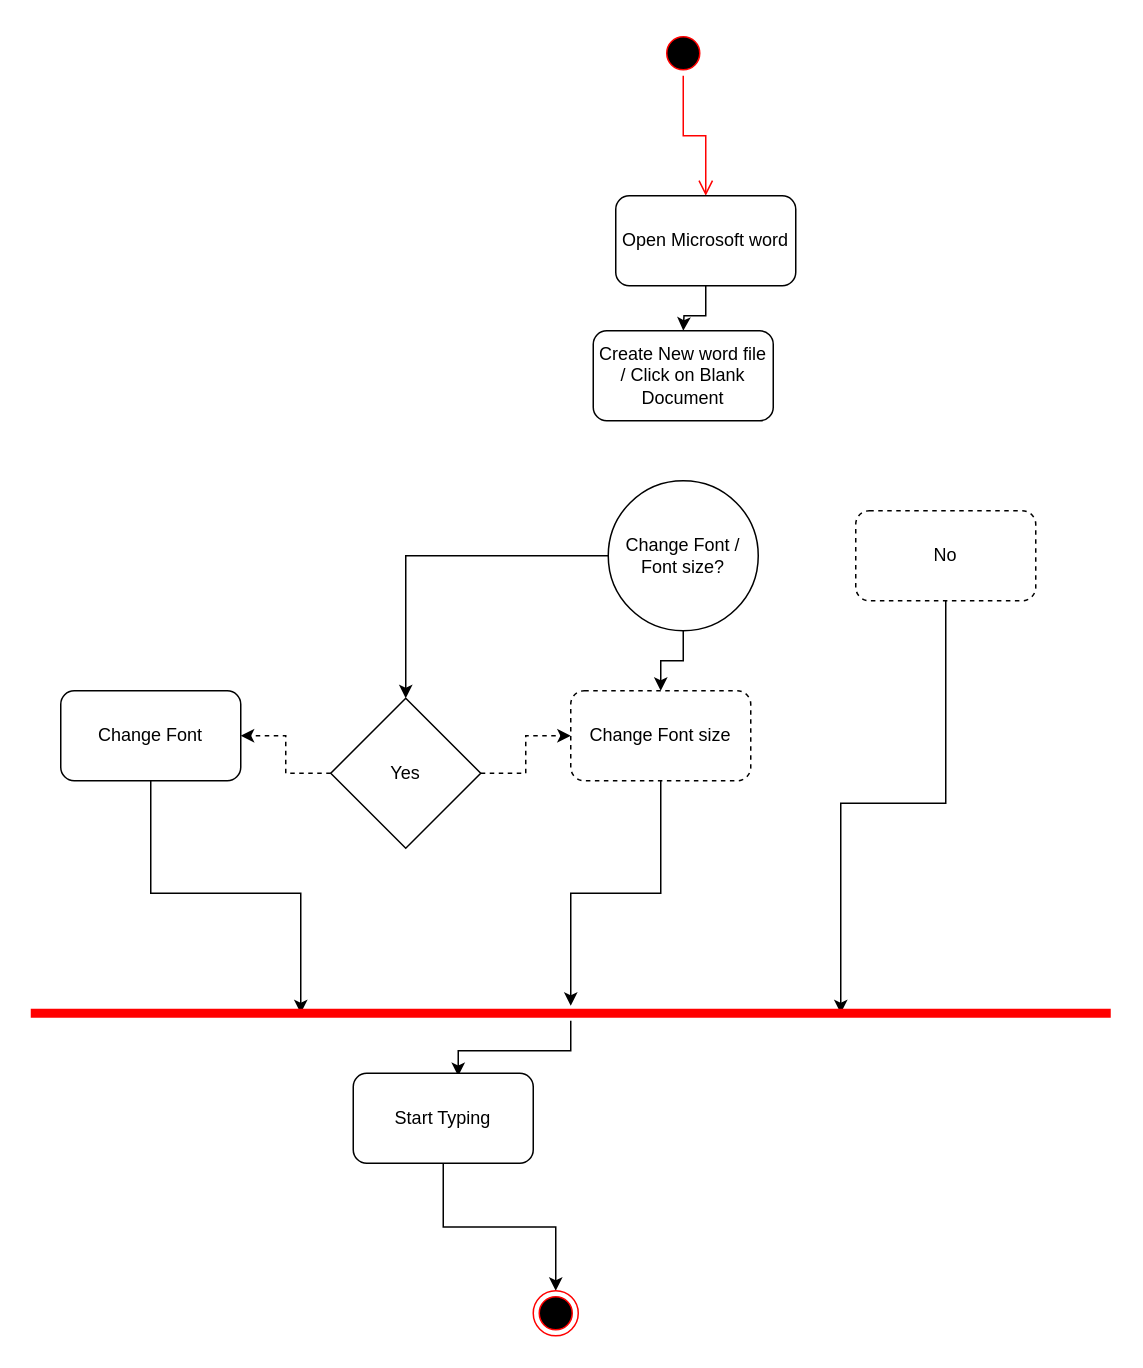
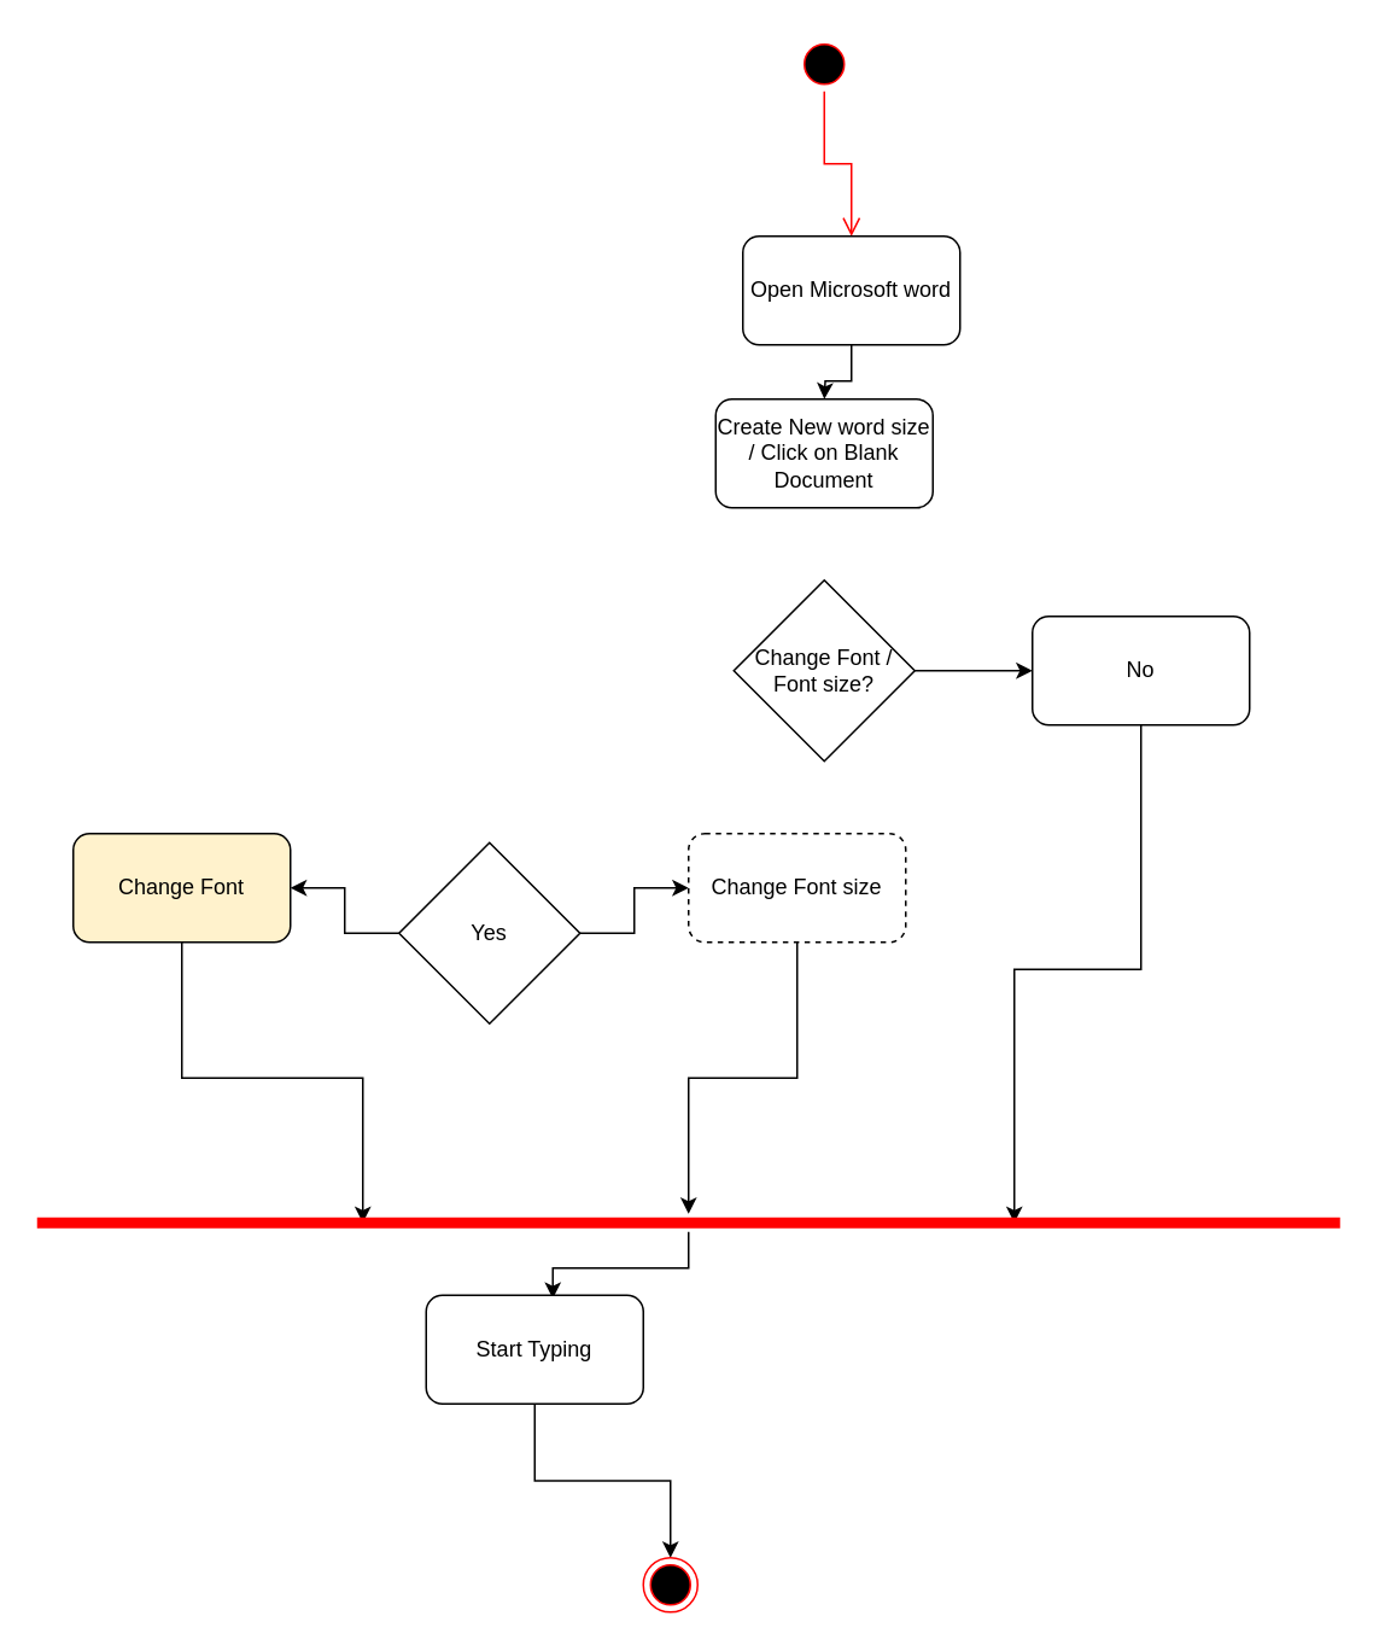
  <mxCell id="0" />
  <mxCell id="1" parent="0" />
  <mxCell id="2" value="" style="ellipse;html=1;shape=startState;fillColor=#000000;strokeColor=#ff0000;" parent="1" vertex="1"><mxGeometry x="440" y="20" width="30" height="30" as="geometry" /></mxCell>
  <mxCell id="3" value="" style="edgeStyle=orthogonalEdgeStyle;html=1;verticalAlign=bottom;endArrow=open;endSize=8;strokeColor=#ff0000;rounded=0;entryX=0.5;entryY=0;entryDx=0;entryDy=0;" parent="1" source="2" target="5" edge="1"><mxGeometry relative="1" as="geometry"><mxPoint x="455" y="110" as="targetPoint" /></mxGeometry></mxCell>
  <mxCell id="4" value="" style="edgeStyle=orthogonalEdgeStyle;rounded=0;orthogonalLoop=1;jettySize=auto;html=1;" parent="1" source="5" edge="1"><mxGeometry relative="1" as="geometry"><mxPoint x="455" y="220" as="targetPoint" /></mxGeometry></mxCell>
  <mxCell id="5" value="Open Microsoft word" style="rounded=1;whiteSpace=wrap;html=1;" parent="1" vertex="1"><mxGeometry x="410" y="130" width="120" height="60" as="geometry" /></mxCell>
- <mxCell id="6" value="Create New word file&lt;br&gt;/ Click on Blank Document" style="rounded=1;whiteSpace=wrap;html=1;" vertex="1" parent="1"><mxGeometry x="395" y="220" width="120" height="60" as="geometry" /></mxCell>
- <mxCell id="7" style="edgeStyle=orthogonalEdgeStyle;rounded=0;orthogonalLoop=1;jettySize=auto;html=1;" edge="1" parent="1" source="9" target="14"><mxGeometry relative="1" as="geometry" /></mxCell>
- <mxCell id="8" style="edgeStyle=orthogonalEdgeStyle;rounded=0;orthogonalLoop=1;jettySize=auto;html=1;" edge="1" parent="1" source="9" target="16"><mxGeometry relative="1" as="geometry" /></mxCell>
- <mxCell id="9" value="Change Font / Font size?" style="ellipse;whiteSpace=wrap;html=1;" vertex="1" parent="1"><mxGeometry x="405" y="320" width="100" height="100" as="geometry" /></mxCell>
+ <mxCell id="6" value="Create New word size&lt;br&gt;/ Click on Blank Document" style="rounded=1;whiteSpace=wrap;html=1;" vertex="1" parent="1"><mxGeometry x="395" y="220" width="120" height="60" as="geometry" /></mxCell>
+ <mxCell id="8" style="edgeStyle=orthogonalEdgeStyle;rounded=0;orthogonalLoop=1;jettySize=auto;html=1;entryX=0;entryY=0.5;entryDx=0;entryDy=0;" edge="1" parent="1" source="9" target="11"><mxGeometry relative="1" as="geometry" /></mxCell>
+ <mxCell id="9" value="Change Font / Font size?" style="rhombus;whiteSpace=wrap;html=1;" vertex="1" parent="1"><mxGeometry x="405" y="320" width="100" height="100" as="geometry" /></mxCell>
  <mxCell id="10" style="edgeStyle=orthogonalEdgeStyle;rounded=0;orthogonalLoop=1;jettySize=auto;html=1;entryX=0.75;entryY=0.5;entryDx=0;entryDy=0;entryPerimeter=0;" edge="1" parent="1" source="11" target="20"><mxGeometry relative="1" as="geometry" /></mxCell>
- <mxCell id="11" value="No" style="rounded=1;whiteSpace=wrap;html=1;dashed=1;" vertex="1" parent="1"><mxGeometry x="570" y="340" width="120" height="60" as="geometry" /></mxCell>
- <mxCell id="12" style="edgeStyle=orthogonalEdgeStyle;rounded=0;orthogonalLoop=1;jettySize=auto;html=1;entryX=0;entryY=0.5;entryDx=0;entryDy=0;dashed=1;" edge="1" parent="1" source="14" target="16"><mxGeometry relative="1" as="geometry" /></mxCell>
- <mxCell id="13" style="edgeStyle=orthogonalEdgeStyle;rounded=0;orthogonalLoop=1;jettySize=auto;html=1;dashed=1;" edge="1" parent="1" source="14" target="18"><mxGeometry relative="1" as="geometry" /></mxCell>
+ <mxCell id="11" value="No" style="rounded=1;whiteSpace=wrap;html=1;" vertex="1" parent="1"><mxGeometry x="570" y="340" width="120" height="60" as="geometry" /></mxCell>
+ <mxCell id="12" style="edgeStyle=orthogonalEdgeStyle;rounded=0;orthogonalLoop=1;jettySize=auto;html=1;entryX=0;entryY=0.5;entryDx=0;entryDy=0;" edge="1" parent="1" source="14" target="16"><mxGeometry relative="1" as="geometry" /></mxCell>
+ <mxCell id="13" style="edgeStyle=orthogonalEdgeStyle;rounded=0;orthogonalLoop=1;jettySize=auto;html=1;" edge="1" parent="1" source="14" target="18"><mxGeometry relative="1" as="geometry" /></mxCell>
  <mxCell id="14" value="Yes" style="rhombus;whiteSpace=wrap;html=1;" vertex="1" parent="1"><mxGeometry x="220" y="465" width="100" height="100" as="geometry" /></mxCell>
  <mxCell id="15" style="edgeStyle=orthogonalEdgeStyle;rounded=0;orthogonalLoop=1;jettySize=auto;html=1;" edge="1" parent="1" source="16" target="20"><mxGeometry relative="1" as="geometry" /></mxCell>
  <mxCell id="16" value="Change Font size" style="rounded=1;whiteSpace=wrap;html=1;dashed=1;" vertex="1" parent="1"><mxGeometry x="380" y="460" width="120" height="60" as="geometry" /></mxCell>
  <mxCell id="17" style="edgeStyle=orthogonalEdgeStyle;rounded=0;orthogonalLoop=1;jettySize=auto;html=1;entryX=0.25;entryY=0.5;entryDx=0;entryDy=0;entryPerimeter=0;" edge="1" parent="1" source="18" target="20"><mxGeometry relative="1" as="geometry" /></mxCell>
- <mxCell id="18" value="Change Font" style="rounded=1;whiteSpace=wrap;html=1;" vertex="1" parent="1"><mxGeometry x="40" y="460" width="120" height="60" as="geometry" /></mxCell>
+ <mxCell id="18" value="Change Font" style="rounded=1;whiteSpace=wrap;html=1;fillColor=#fff2cc;" vertex="1" parent="1"><mxGeometry x="40" y="460" width="120" height="60" as="geometry" /></mxCell>
  <mxCell id="19" style="edgeStyle=orthogonalEdgeStyle;rounded=0;orthogonalLoop=1;jettySize=auto;html=1;entryX=0.583;entryY=0.031;entryDx=0;entryDy=0;entryPerimeter=0;" edge="1" parent="1" source="20" target="22"><mxGeometry relative="1" as="geometry" /></mxCell>
  <mxCell id="20" value="" style="shape=line;html=1;strokeWidth=6;strokeColor=#ff0000;" vertex="1" parent="1"><mxGeometry x="20" y="670" width="720" height="10" as="geometry" /></mxCell>
  <mxCell id="21" style="edgeStyle=orthogonalEdgeStyle;rounded=0;orthogonalLoop=1;jettySize=auto;html=1;entryX=0.5;entryY=0;entryDx=0;entryDy=0;" edge="1" parent="1" source="22" target="23"><mxGeometry relative="1" as="geometry" /></mxCell>
  <mxCell id="22" value="Start Typing" style="rounded=1;whiteSpace=wrap;html=1;" vertex="1" parent="1"><mxGeometry x="235" y="715" width="120" height="60" as="geometry" /></mxCell>
  <mxCell id="23" value="" style="ellipse;html=1;shape=endState;fillColor=#000000;strokeColor=#ff0000;" vertex="1" parent="1"><mxGeometry x="355" y="860" width="30" height="30" as="geometry" /></mxCell>
